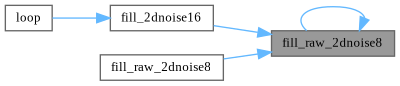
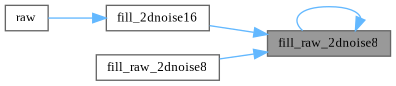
  digraph {
    fontname="Liberation Serif"
    rankdir=RL
    node [color=grey40 fillcolor=white fontname="Liberation Serif" fontsize=10 shape=box style=filled]
    edge [color=steelblue1 dir=back fontname="Liberation Serif" fontsize=10 labelfontname=Helvetica labelfontsize=10 style=solid]
    n1 [color=gray40 fillcolor=grey60 fontcolor=black height=0.2 label=fill_raw_2dnoise8 width=0.4]
    n2 [height=0.2 label=fill_2dnoise16 width=0.4]
    n3 [height=0.2 label=fill_raw_2dnoise8 width=0.4]
-   n4 [height=0.2 label=loop width=0.4]
+   n4 [height=0.2 label=raw width=0.4]
    n1 -> n1
    n1 -> n2
    n1 -> n3
    n2 -> n4
  }
